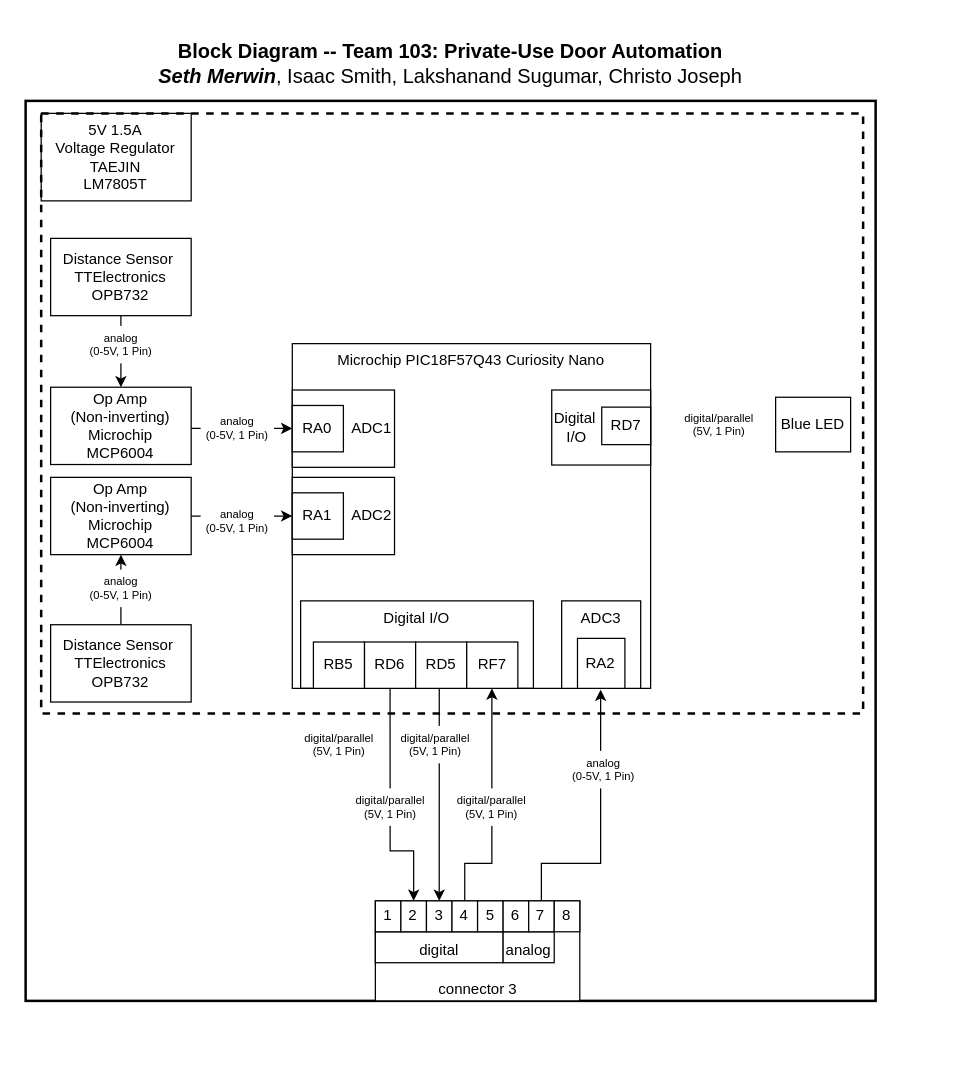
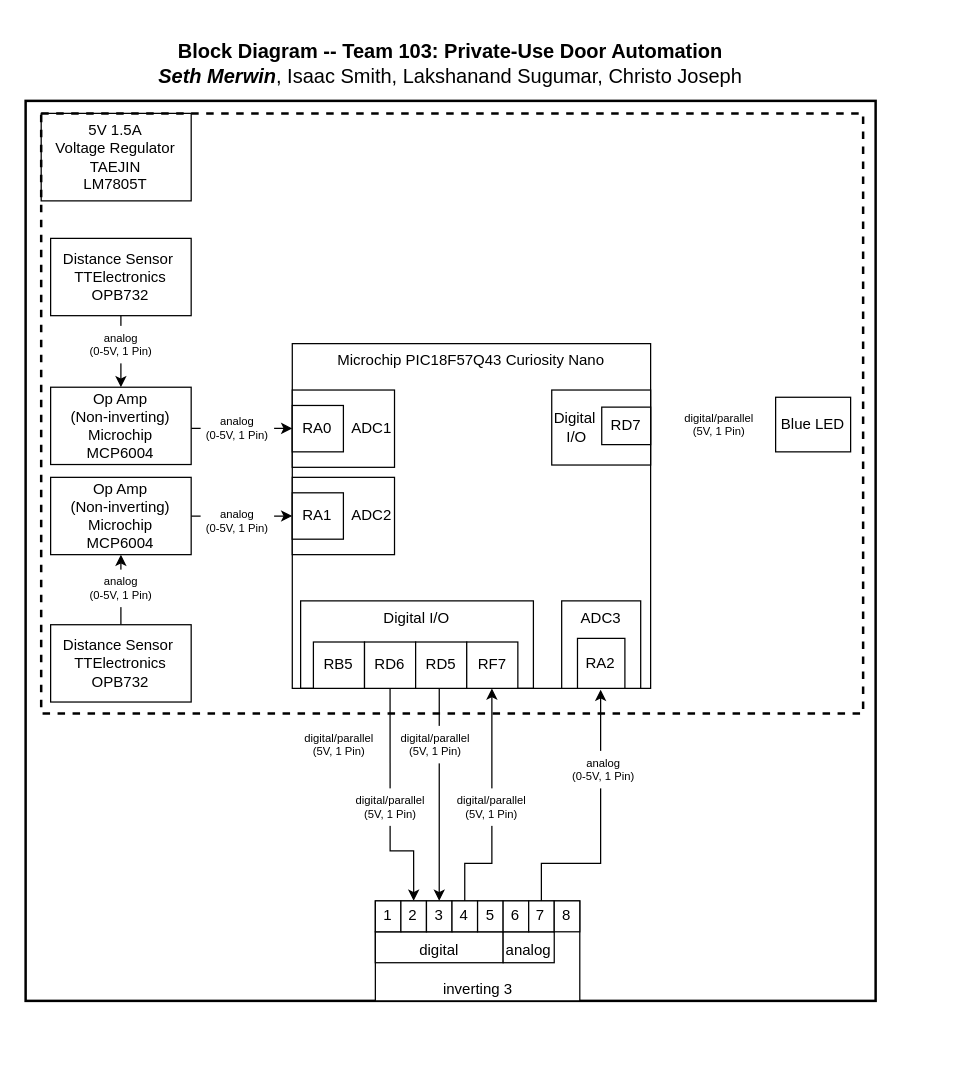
  <mxCell id="0" />
  <mxCell id="1" parent="0" />
  <mxCell id="2" value="" style="rounded=0;whiteSpace=wrap;html=1;fillColor=none;verticalAlign=top;strokeWidth=2;" vertex="1" parent="1"><mxGeometry x="20" y="80" width="680" height="720" as="geometry" /></mxCell>
  <mxCell id="3" value="" style="rounded=0;whiteSpace=wrap;html=1;fillColor=none;dashed=1;strokeWidth=2;" vertex="1" parent="1"><mxGeometry x="32.45" y="90" width="657.55" height="480" as="geometry" /></mxCell>
  <mxCell id="4" value="" style="group;align=center;strokeColor=none;" connectable="0" vertex="1" parent="1"><mxGeometry x="80" y="200" width="670" height="640" as="geometry" /></mxCell>
  <mxCell id="5" value="Microchip PIC18F57Q43 Curiosity Nano" style="rounded=0;whiteSpace=wrap;html=1;verticalAlign=top;fillColor=none;movable=1;resizable=1;rotatable=1;deletable=1;editable=1;locked=0;connectable=1;" vertex="1" parent="4"><mxGeometry x="153.33" y="74.21" width="286.67" height="275.79" as="geometry" /></mxCell>
  <mxCell id="6" value="Digital I/O" style="rounded=0;whiteSpace=wrap;html=1;fillColor=none;verticalAlign=top;" vertex="1" parent="4"><mxGeometry x="160" y="280" width="186.22" height="70" as="geometry" /></mxCell>
  <mxCell id="7" value="ADC1" style="rounded=0;whiteSpace=wrap;html=1;align=right;" vertex="1" parent="4"><mxGeometry x="153.333" y="111.316" width="81.778" height="61.842" as="geometry" /></mxCell>
  <mxCell id="8" value="RB5" style="rounded=0;whiteSpace=wrap;html=1;" vertex="1" parent="4"><mxGeometry x="170.22" y="312.897" width="40.889" height="37.105" as="geometry" /></mxCell>
  <mxCell id="9" value="" style="edgeStyle=orthogonalEdgeStyle;rounded=0;orthogonalLoop=1;jettySize=auto;html=1;entryX=0.5;entryY=0;entryDx=0;entryDy=0;exitX=0.5;exitY=1;exitDx=0;exitDy=0;" edge="1" parent="4" source="10" target="23"><mxGeometry relative="1" as="geometry"><Array as="points"><mxPoint x="232" y="480" /><mxPoint x="250" y="480" /></Array></mxGeometry></mxCell>
  <mxCell id="10" value="&lt;div&gt;RD6&lt;/div&gt;" style="rounded=0;whiteSpace=wrap;html=1;" vertex="1" parent="4"><mxGeometry x="211.109" y="312.897" width="40.889" height="37.105" as="geometry" /></mxCell>
  <mxCell id="11" value="" style="edgeStyle=orthogonalEdgeStyle;rounded=0;orthogonalLoop=1;jettySize=auto;html=1;entryX=0.5;entryY=0;entryDx=0;entryDy=0;exitX=0.5;exitY=1;exitDx=0;exitDy=0;" edge="1" parent="4" source="12" target="24"><mxGeometry relative="1" as="geometry"><Array as="points"><mxPoint x="271" y="350" /></Array></mxGeometry></mxCell>
  <mxCell id="12" value="RD5" style="rounded=0;whiteSpace=wrap;html=1;" vertex="1" parent="4"><mxGeometry x="251.998" y="312.897" width="40.889" height="37.105" as="geometry" /></mxCell>
  <mxCell id="13" value="RA0" style="rounded=0;whiteSpace=wrap;html=1;" vertex="1" parent="4"><mxGeometry x="153.333" y="123.684" width="40.889" height="37.105" as="geometry" /></mxCell>
  <mxCell id="14" value="&lt;div style=&quot;&quot;&gt;ADC3&lt;/div&gt;" style="rounded=0;whiteSpace=wrap;html=1;align=center;direction=north;verticalAlign=top;" vertex="1" parent="4"><mxGeometry x="368.843" y="280" width="63.214" height="70" as="geometry" /></mxCell>
  <mxCell id="15" value="&lt;div&gt;RA2&lt;/div&gt;" style="rounded=0;whiteSpace=wrap;html=1;direction=north;" vertex="1" parent="4"><mxGeometry x="381.485" y="310.004" width="37.93" height="40" as="geometry" /></mxCell>
  <mxCell id="16" value="" style="edgeStyle=orthogonalEdgeStyle;rounded=0;orthogonalLoop=1;jettySize=auto;html=1;" edge="1" parent="4" source="17" target="13"><mxGeometry relative="1" as="geometry"><Array as="points"><mxPoint x="90" y="142" /><mxPoint x="90" y="142" /></Array></mxGeometry></mxCell>
  <mxCell id="17" value="&lt;div&gt;Op Amp&lt;/div&gt;&lt;div&gt;(Non-inverting)&lt;/div&gt;&lt;div&gt;Microchip&lt;/div&gt;&lt;div&gt;MCP6004&lt;/div&gt;" style="rounded=0;whiteSpace=wrap;html=1;" vertex="1" parent="4"><mxGeometry x="-39.998" y="109.076" width="112.444" height="61.842" as="geometry" /></mxCell>
  <mxCell id="18" value="" style="group" connectable="0" vertex="1" parent="4"><mxGeometry x="219.778" y="519.999" width="163.56" height="80" as="geometry" /></mxCell>
- <mxCell id="19" value="connector 3" style="rounded=0;whiteSpace=wrap;html=1;verticalAlign=bottom;" vertex="1" parent="18"><mxGeometry width="163.56" height="80" as="geometry" /></mxCell>
+ <mxCell id="19" value="inverting 3" style="rounded=0;whiteSpace=wrap;html=1;verticalAlign=bottom;" vertex="1" parent="18"><mxGeometry width="163.56" height="80" as="geometry" /></mxCell>
  <mxCell id="20" value="digital" style="rounded=0;whiteSpace=wrap;html=1;verticalAlign=bottom;" vertex="1" parent="18"><mxGeometry y="24.737" width="102.222" height="24.737" as="geometry" /></mxCell>
  <mxCell id="21" value="analog" style="rounded=0;whiteSpace=wrap;html=1;verticalAlign=bottom;" vertex="1" parent="18"><mxGeometry x="102.222" y="24.737" width="40.889" height="24.737" as="geometry" /></mxCell>
  <mxCell id="22" value="1" style="rounded=0;whiteSpace=wrap;html=1;" vertex="1" parent="18"><mxGeometry width="20.444" height="24.737" as="geometry" /></mxCell>
  <mxCell id="23" value="2" style="rounded=0;whiteSpace=wrap;html=1;" vertex="1" parent="18"><mxGeometry x="20.444" width="20.444" height="24.737" as="geometry" /></mxCell>
  <mxCell id="24" value="3" style="rounded=0;whiteSpace=wrap;html=1;" vertex="1" parent="18"><mxGeometry x="40.889" width="20.444" height="24.737" as="geometry" /></mxCell>
  <mxCell id="25" value="4" style="rounded=0;whiteSpace=wrap;html=1;" vertex="1" parent="18"><mxGeometry x="61.333" width="20.444" height="24.737" as="geometry" /></mxCell>
  <mxCell id="26" value="5" style="rounded=0;whiteSpace=wrap;html=1;" vertex="1" parent="18"><mxGeometry x="81.778" width="20.444" height="24.737" as="geometry" /></mxCell>
  <mxCell id="27" value="6" style="rounded=0;whiteSpace=wrap;html=1;" vertex="1" parent="18"><mxGeometry x="102.222" width="20.444" height="24.737" as="geometry" /></mxCell>
  <mxCell id="28" value="7" style="rounded=0;whiteSpace=wrap;html=1;" vertex="1" parent="18"><mxGeometry x="122.667" width="20.444" height="24.737" as="geometry" /></mxCell>
  <mxCell id="29" value="8" style="rounded=0;whiteSpace=wrap;html=1;" vertex="1" parent="18"><mxGeometry x="143.111" width="20.444" height="24.737" as="geometry" /></mxCell>
  <mxCell id="30" value="ADC2" style="rounded=0;whiteSpace=wrap;html=1;align=right;" vertex="1" parent="4"><mxGeometry x="153.333" y="181.18" width="81.778" height="61.842" as="geometry" /></mxCell>
  <mxCell id="31" value="RA1" style="rounded=0;whiteSpace=wrap;html=1;" vertex="1" parent="4"><mxGeometry x="153.333" y="193.55" width="40.889" height="37.105" as="geometry" /></mxCell>
  <mxCell id="32" style="edgeStyle=orthogonalEdgeStyle;rounded=0;orthogonalLoop=1;jettySize=auto;html=1;exitX=1;exitY=0.5;exitDx=0;exitDy=0;entryX=0;entryY=0.5;entryDx=0;entryDy=0;" edge="1" parent="4" source="33" target="5"><mxGeometry relative="1" as="geometry" /></mxCell>
  <mxCell id="33" value="&lt;div&gt;Op Amp&lt;/div&gt;&lt;div&gt;(Non-inverting)&lt;/div&gt;&lt;div&gt;&lt;div&gt;&lt;span style=&quot;background-color: light-dark(#ffffff, var(--ge-dark-color, #121212));&quot;&gt;Microchip&lt;/span&gt;&lt;/div&gt;&lt;/div&gt;&lt;div&gt;&lt;span style=&quot;background-color: light-dark(#ffffff, var(--ge-dark-color, #121212));&quot;&gt;MCP6004&lt;/span&gt;&lt;/div&gt;" style="rounded=0;whiteSpace=wrap;html=1;" vertex="1" parent="4"><mxGeometry x="-39.998" y="181.18" width="112.444" height="61.842" as="geometry" /></mxCell>
  <mxCell id="34" value="" style="edgeStyle=orthogonalEdgeStyle;rounded=0;orthogonalLoop=1;jettySize=auto;html=1;" edge="1" parent="4" source="35" target="33"><mxGeometry relative="1" as="geometry" /></mxCell>
  <mxCell id="35" value="&lt;div&gt;&lt;span style=&quot;color: light-dark(rgb(0, 0, 0), rgb(255, 255, 255)); background-color: light-dark(#ffffff, var(--ge-dark-color, #121212));&quot;&gt;Distance Sensor&amp;nbsp;&lt;/span&gt;&lt;/div&gt;&lt;div&gt;&lt;span style=&quot;color: light-dark(rgb(0, 0, 0), rgb(255, 255, 255)); background-color: light-dark(#ffffff, var(--ge-dark-color, #121212));&quot;&gt;TTElectronics&lt;/span&gt;&lt;/div&gt;&lt;div&gt;&lt;span&gt;OPB732&lt;/span&gt;&lt;/div&gt;" style="rounded=0;whiteSpace=wrap;html=1;" vertex="1" parent="4"><mxGeometry x="-39.998" y="299.08" width="112.444" height="61.842" as="geometry" /></mxCell>
  <mxCell id="36" value="" style="edgeStyle=orthogonalEdgeStyle;rounded=0;orthogonalLoop=1;jettySize=auto;html=1;" edge="1" parent="4" source="28"><mxGeometry relative="1" as="geometry"><mxPoint x="400" y="351" as="targetPoint" /><Array as="points"><mxPoint x="353" y="490" /><mxPoint x="400" y="490" /></Array></mxGeometry></mxCell>
  <mxCell id="37" value="&lt;div style=&quot;&quot;&gt;&lt;span style=&quot;background-color: transparent; color: light-dark(rgb(0, 0, 0), rgb(255, 255, 255));&quot;&gt;Digital&lt;/span&gt;&lt;/div&gt;&lt;div style=&quot;&quot;&gt;&amp;nbsp; &amp;nbsp;I/O&lt;/div&gt;" style="text;html=1;align=left;verticalAlign=middle;whiteSpace=wrap;rounded=0;strokeColor=default;" vertex="1" parent="4"><mxGeometry x="360.89" y="111.32" width="79.11" height="60" as="geometry" /></mxCell>
  <mxCell id="38" value="RD7" style="text;html=1;align=center;verticalAlign=middle;whiteSpace=wrap;rounded=0;strokeColor=default;" vertex="1" parent="4"><mxGeometry x="400.89" y="125.0" width="39.11" height="30" as="geometry" /></mxCell>
  <mxCell id="39" value="Blue LED" style="text;html=1;align=center;verticalAlign=middle;whiteSpace=wrap;rounded=0;strokeColor=default;" vertex="1" parent="4"><mxGeometry x="540" y="117.11" width="60" height="43.68" as="geometry" /></mxCell>
  <mxCell id="40" value="RF7" style="rounded=0;whiteSpace=wrap;html=1;" vertex="1" parent="4"><mxGeometry x="292.888" y="312.897" width="40.889" height="37.105" as="geometry" /></mxCell>
  <mxCell id="41" value="" style="edgeStyle=orthogonalEdgeStyle;rounded=0;orthogonalLoop=1;jettySize=auto;html=1;" edge="1" parent="4" source="25" target="40"><mxGeometry relative="1" as="geometry"><Array as="points"><mxPoint x="291" y="490" /><mxPoint x="313" y="490" /></Array></mxGeometry></mxCell>
  <mxCell id="42" value="&lt;div&gt;&lt;span style=&quot;color: light-dark(rgb(0, 0, 0), rgb(255, 255, 255)); background-color: light-dark(#ffffff, var(--ge-dark-color, #121212));&quot;&gt;Distance Sensor&amp;nbsp;&lt;/span&gt;&lt;/div&gt;&lt;div&gt;&lt;span style=&quot;color: light-dark(rgb(0, 0, 0), rgb(255, 255, 255)); background-color: light-dark(#ffffff, var(--ge-dark-color, #121212));&quot;&gt;TTElectronics&lt;/span&gt;&lt;/div&gt;&lt;div&gt;&lt;span&gt;OPB732&lt;/span&gt;&lt;/div&gt;" style="rounded=0;whiteSpace=wrap;html=1;" vertex="1" parent="4"><mxGeometry x="-39.998" y="-10.002" width="112.444" height="61.842" as="geometry" /></mxCell>
  <mxCell id="43" value="" style="endArrow=classic;html=1;rounded=0;exitX=0.5;exitY=1;exitDx=0;exitDy=0;" edge="1" parent="4" source="42" target="17"><mxGeometry width="50" height="50" relative="1" as="geometry"><mxPoint x="122.667" y="482.368" as="sourcePoint" /><mxPoint x="173.778" y="420.526" as="targetPoint" /></mxGeometry></mxCell>
  <mxCell id="44" value="digital/parallel&lt;div&gt;(5V, 1 Pin)&lt;/div&gt;" style="text;html=1;align=center;verticalAlign=middle;whiteSpace=wrap;rounded=0;fontSize=9;fillColor=default;" vertex="1" parent="4"><mxGeometry x="470" y="123.68" width="50" height="30" as="geometry" /></mxCell>
  <mxCell id="45" value="analog&lt;div&gt;(0-5V, 1 Pin)&lt;/div&gt;" style="text;html=1;align=center;verticalAlign=middle;whiteSpace=wrap;rounded=0;fontSize=9;fillColor=default;" vertex="1" parent="4"><mxGeometry x="-13.17" y="255" width="58.78" height="30" as="geometry" /></mxCell>
  <mxCell id="46" value="analog&lt;div&gt;(0-5V, 1 Pin)&lt;/div&gt;" style="text;html=1;align=center;verticalAlign=middle;whiteSpace=wrap;rounded=0;fontSize=9;fillColor=default;" vertex="1" parent="4"><mxGeometry x="-13.17" y="60" width="58.78" height="30" as="geometry" /></mxCell>
  <mxCell id="47" value="analog&lt;div&gt;(0-5V, 1 Pin)&lt;/div&gt;" style="text;html=1;align=center;verticalAlign=middle;whiteSpace=wrap;rounded=0;fontSize=9;fillColor=default;" vertex="1" parent="4"><mxGeometry x="80" y="127.24" width="58.78" height="30" as="geometry" /></mxCell>
  <mxCell id="48" value="analog&lt;div&gt;(0-5V, 1 Pin)&lt;/div&gt;" style="text;html=1;align=center;verticalAlign=middle;whiteSpace=wrap;rounded=0;fontSize=9;fillColor=default;" vertex="1" parent="4"><mxGeometry x="80" y="200.66" width="58.78" height="30" as="geometry" /></mxCell>
  <mxCell id="49" value="digital/parallel&lt;div&gt;(5V, 1 Pin)&lt;/div&gt;" style="text;html=1;align=center;verticalAlign=middle;whiteSpace=wrap;rounded=0;fontSize=9;fillColor=default;" vertex="1" parent="4"><mxGeometry x="165.66" y="380" width="50" height="30" as="geometry" /></mxCell>
  <mxCell id="50" value="digital/parallel&lt;div&gt;(5V, 1 Pin)&lt;/div&gt;" style="text;html=1;align=center;verticalAlign=middle;whiteSpace=wrap;rounded=0;fontSize=9;fillColor=default;" vertex="1" parent="4"><mxGeometry x="206.55" y="430" width="50" height="30" as="geometry" /></mxCell>
  <mxCell id="51" value="digital/parallel&lt;div&gt;(5V, 1 Pin)&lt;/div&gt;" style="text;html=1;align=center;verticalAlign=middle;whiteSpace=wrap;rounded=0;fontSize=9;fillColor=default;" vertex="1" parent="4"><mxGeometry x="242.89" y="380" width="50" height="30" as="geometry" /></mxCell>
  <mxCell id="52" value="digital/parallel&lt;div&gt;(5V, 1 Pin)&lt;/div&gt;" style="text;html=1;align=center;verticalAlign=middle;whiteSpace=wrap;rounded=0;fontSize=9;fillColor=default;" vertex="1" parent="4"><mxGeometry x="288.33" y="430" width="50" height="30" as="geometry" /></mxCell>
  <mxCell id="53" value="analog&lt;div&gt;(0-5V, 1 Pin)&lt;/div&gt;" style="text;html=1;align=center;verticalAlign=middle;whiteSpace=wrap;rounded=0;fontSize=9;fillColor=default;" vertex="1" parent="4"><mxGeometry x="373.28" y="400" width="58.78" height="30" as="geometry" /></mxCell>
  <mxCell id="54" value="&lt;div style=&quot;font-size: 16px&quot;&gt;&lt;b style=&quot;font-size: 16px&quot;&gt;Block Diagram -- Team 103: Private-Use Door Automation&lt;/b&gt;&lt;/div&gt;&lt;div style=&quot;font-size: 16px&quot;&gt;&lt;i&gt;&lt;b&gt;Seth Merwin&lt;/b&gt;&lt;/i&gt;, Isaac Smith,&amp;nbsp;&lt;span style=&quot;background-color: transparent; color: light-dark(rgb(0, 0, 0), rgb(255, 255, 255));&quot;&gt;Lakshanand Sugumar, Christo Joseph&lt;/span&gt;&lt;/div&gt;" style="text;html=1;strokeColor=none;fillColor=none;align=center;verticalAlign=middle;whiteSpace=wrap;rounded=0;fontSize=16;" vertex="1" parent="1"><mxGeometry x="30" y="20" width="660" height="60" as="geometry" /></mxCell>
  <mxCell id="55" value="5V 1.5A Voltage&amp;nbsp;&lt;span style=&quot;background-color: transparent; color: light-dark(rgb(0, 0, 0), rgb(255, 255, 255));&quot;&gt;Regulator&lt;/span&gt;&lt;div&gt;TAEJIN&lt;br&gt;&lt;div&gt;&lt;span style=&quot;background-color: transparent; color: light-dark(rgb(0, 0, 0), rgb(255, 255, 255));&quot;&gt;LM7805T&lt;/span&gt;&lt;/div&gt;&lt;/div&gt;" style="text;html=1;align=center;verticalAlign=middle;whiteSpace=wrap;rounded=0;strokeColor=default;" vertex="1" parent="1"><mxGeometry x="32.45" y="90" width="120" height="70" as="geometry" /></mxCell>
